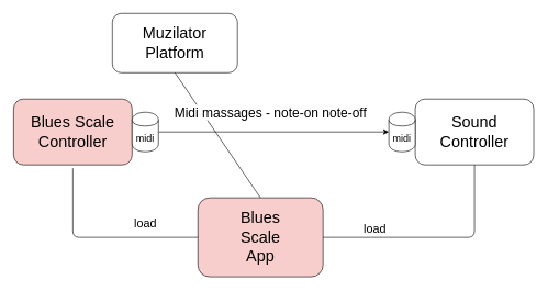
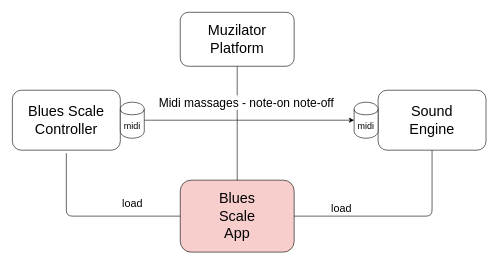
  <mxCell id="0" />
  <mxCell id="1" parent="0" />
- <mxCell id="2" value="&lt;font style=&quot;font-size: 24px&quot;&gt;Muzilator&lt;br&gt;Platform&lt;/font&gt;" style="rounded=1;whiteSpace=wrap;html=1;" vertex="1" parent="1"><mxGeometry x="170" y="20" width="190" height="90" as="geometry" /></mxCell>
+ <mxCell id="2" value="&lt;font style=&quot;font-size: 24px&quot;&gt;Muzilator&lt;br&gt;Platform&lt;/font&gt;" style="rounded=1;whiteSpace=wrap;html=1;" vertex="1" parent="1"><mxGeometry x="300" y="20" width="190" height="90" as="geometry" /></mxCell>
  <mxCell id="3" value="" style="endArrow=none;html=1;entryX=0.5;entryY=1;entryDx=0;entryDy=0;exitX=0.5;exitY=0;exitDx=0;exitDy=0;" edge="1" parent="1" source="4" target="2"><mxGeometry width="50" height="50" relative="1" as="geometry"><mxPoint x="395" y="270" as="sourcePoint" /><mxPoint x="350" y="130" as="targetPoint" /></mxGeometry></mxCell>
  <mxCell id="4" value="&lt;font style=&quot;font-size: 24px&quot;&gt;Blues&lt;br&gt;Scale&lt;br&gt;App&lt;/font&gt;" style="rounded=1;whiteSpace=wrap;html=1;fillColor=#f8cecc;" vertex="1" parent="1"><mxGeometry x="300" y="300" width="190" height="120" as="geometry" /></mxCell>
- <mxCell id="5" value="&lt;font style=&quot;font-size: 24px&quot;&gt;Blues Scale&lt;br&gt;Controller&lt;/font&gt;" style="rounded=1;whiteSpace=wrap;html=1;fillColor=#f8cecc;" vertex="1" parent="1"><mxGeometry y="150" width="180" height="100" as="geometry" x="20" /></mxCell>
+ <mxCell id="5" value="&lt;font style=&quot;font-size: 24px&quot;&gt;Blues Scale&lt;br&gt;Controller&lt;/font&gt;" style="rounded=1;whiteSpace=wrap;html=1;" vertex="1" parent="1"><mxGeometry y="150" width="180" height="100" as="geometry" x="20" /></mxCell>
  <mxCell id="6" value="&lt;font style=&quot;font-size: 20px&quot;&gt;Midi &lt;/font&gt;&lt;font style=&quot;font-size: 20px&quot;&gt;massages - note-on note-off&lt;/font&gt;" style="edgeStyle=orthogonalEdgeStyle;rounded=0;orthogonalLoop=1;jettySize=auto;html=1;exitX=1;exitY=0.5;exitDx=0;exitDy=0;entryX=0;entryY=0.5;entryDx=0;entryDy=0;" edge="1" parent="1" source="7" target="9"><mxGeometry x="-0.029" y="30" relative="1" as="geometry"><mxPoint as="offset" /></mxGeometry></mxCell>
  <mxCell id="7" value="&lt;font style=&quot;font-size: 15px&quot;&gt;midi&lt;/font&gt;" style="shape=cylinder;whiteSpace=wrap;html=1;boundedLbl=1;backgroundOutline=1;" vertex="1" parent="1"><mxGeometry x="200" y="170" width="40" height="60" as="geometry" /></mxCell>
- <mxCell id="8" value="&lt;span style=&quot;font-size: 24px&quot;&gt;Sound&lt;br&gt;&lt;/span&gt;&lt;font style=&quot;font-size: 24px&quot;&gt;Controller&lt;/font&gt;" style="rounded=1;whiteSpace=wrap;html=1;" vertex="1" parent="1"><mxGeometry x="630" y="150" width="180" height="100" as="geometry" /></mxCell>
+ <mxCell id="8" value="&lt;span style=&quot;font-size: 24px&quot;&gt;Sound&lt;br&gt;&lt;/span&gt;&lt;font style=&quot;font-size: 24px&quot;&gt;Engine&lt;/font&gt;" style="rounded=1;whiteSpace=wrap;html=1;" vertex="1" parent="1"><mxGeometry x="630" y="150" width="180" height="100" as="geometry" /></mxCell>
  <mxCell id="9" value="&lt;font style=&quot;font-size: 15px&quot;&gt;midi&lt;/font&gt;" style="shape=cylinder;whiteSpace=wrap;html=1;boundedLbl=1;backgroundOutline=1;" vertex="1" parent="1"><mxGeometry x="590" y="170" width="40" height="60" as="geometry" /></mxCell>
  <mxCell id="10" value="&lt;font style=&quot;font-size: 18px&quot;&gt;load&lt;/font&gt;" style="endArrow=none;html=1;entryX=0.5;entryY=1;entryDx=0;entryDy=0;exitX=0;exitY=0.5;exitDx=0;exitDy=0;" edge="1" parent="1" source="4"><mxGeometry x="-0.458" y="-20" width="50" height="50" relative="1" as="geometry"><mxPoint x="297.53" y="379.4" as="sourcePoint" /><mxPoint x="110" y="255" as="targetPoint" /><Array as="points"><mxPoint x="110" y="360" /></Array><mxPoint as="offset" /></mxGeometry></mxCell>
  <mxCell id="11" value="" style="endArrow=none;html=1;exitX=1;exitY=0.5;exitDx=0;exitDy=0;" edge="1" parent="1" source="4"><mxGeometry width="50" height="50" relative="1" as="geometry"><mxPoint x="500" y="380" as="sourcePoint" /><mxPoint x="720" y="250" as="targetPoint" /><Array as="points"><mxPoint x="720" y="360" /></Array></mxGeometry></mxCell>
  <mxCell id="12" value="&lt;font style=&quot;font-size: 18px&quot;&gt;load&lt;/font&gt;" style="text;html=1;" vertex="1" parent="1"><mxGeometry x="550" y="330" width="50" height="30" as="geometry" /></mxCell>
